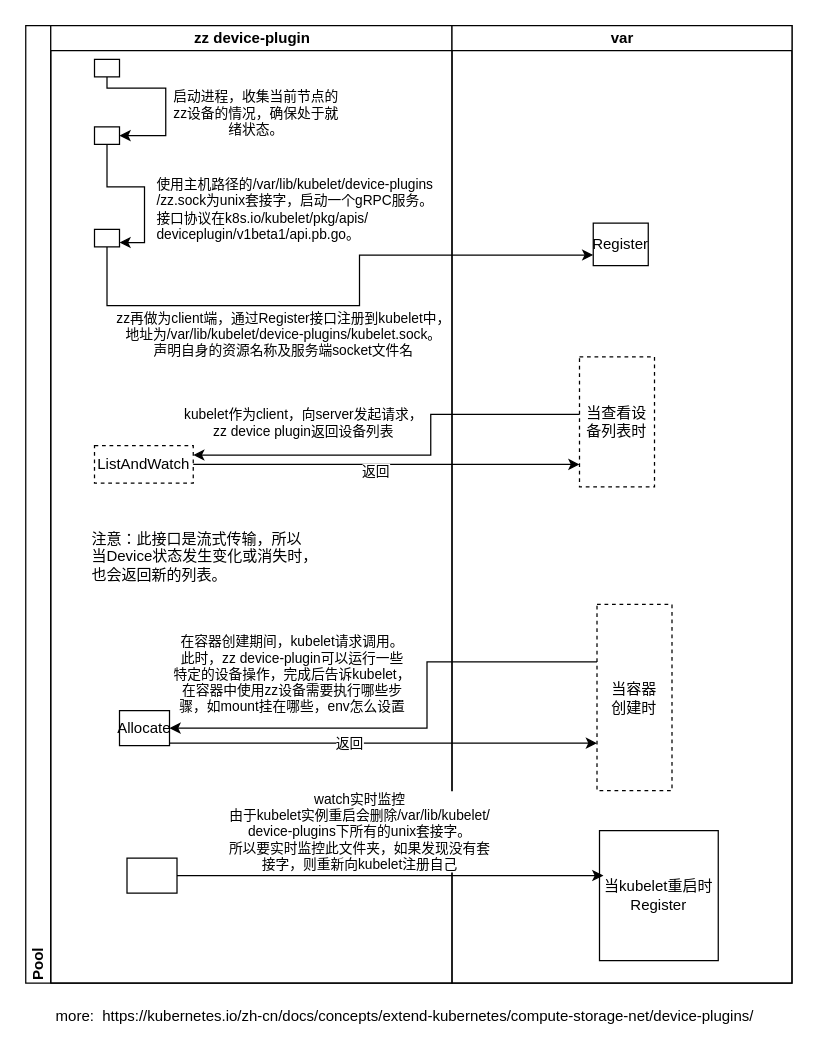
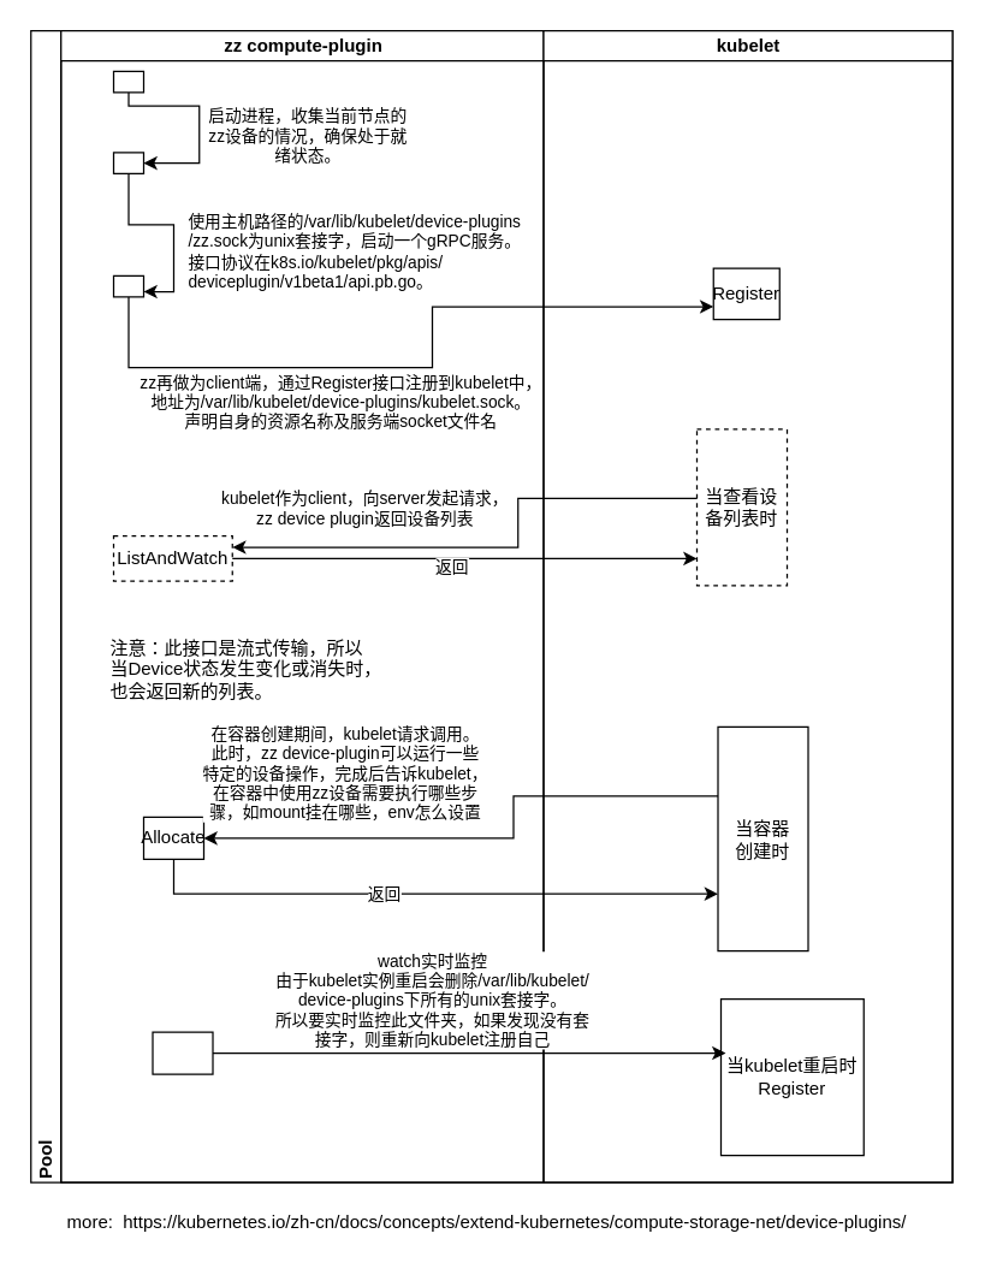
  <mxCell id="0" />
  <mxCell id="1" parent="0" />
  <mxCell id="2" value="Pool" style="swimlane;html=1;childLayout=stackLayout;resizeParent=1;resizeParentMax=0;startSize=20;horizontal=0;horizontalStack=1;align=left;" vertex="1" parent="1"><mxGeometry x="20" y="20" width="613" height="766" as="geometry" /></mxCell>
- <mxCell id="3" value="zz device-plugin" style="swimlane;html=1;startSize=20;" vertex="1" parent="2"><mxGeometry x="20" width="321" height="766" as="geometry" /></mxCell>
+ <mxCell id="3" value="zz compute-plugin" style="swimlane;html=1;startSize=20;" vertex="1" parent="2"><mxGeometry x="20" width="321" height="766" as="geometry" /></mxCell>
  <mxCell id="4" style="edgeStyle=orthogonalEdgeStyle;rounded=0;orthogonalLoop=1;jettySize=auto;html=1;entryX=1;entryY=0.5;entryDx=0;entryDy=0;" edge="1" parent="3" source="10" target="8"><mxGeometry relative="1" as="geometry"><Array as="points"><mxPoint x="45" y="50" /><mxPoint x="92" y="50" /><mxPoint x="92" y="88" /></Array></mxGeometry></mxCell>
  <mxCell id="5" value="启动进程，收集当前节点的&lt;br&gt;zz设备的情况，确保处于就&lt;br&gt;绪状态。" style="edgeLabel;html=1;align=center;verticalAlign=middle;resizable=0;points=[];" vertex="1" connectable="0" parent="4"><mxGeometry x="0.099" y="-1" relative="1" as="geometry"><mxPoint x="72" y="3" as="offset" /></mxGeometry></mxCell>
  <mxCell id="6" style="edgeStyle=orthogonalEdgeStyle;rounded=0;orthogonalLoop=1;jettySize=auto;html=1;entryX=1;entryY=0.75;entryDx=0;entryDy=0;" edge="1" parent="3" source="8" target="9"><mxGeometry relative="1" as="geometry"><Array as="points"><mxPoint x="45" y="129" /><mxPoint x="75" y="129" /><mxPoint x="75" y="174" /></Array></mxGeometry></mxCell>
  <mxCell id="7" value="&lt;span&gt;使用主机路径的&lt;/span&gt;&lt;span&gt;/var/lib/kubelet/device-plugins&lt;br&gt;/zz.sock为unix套接字，启动一个gRPC服务。&lt;/span&gt;&lt;span&gt;&lt;br&gt;接口协议在k8s.io/kubelet/pkg/apis/&lt;/span&gt;&lt;br&gt;&lt;span&gt;deviceplugin/v1beta1/api.pb.go。&lt;/span&gt;" style="edgeLabel;html=1;align=left;verticalAlign=middle;resizable=0;points=[];" vertex="1" connectable="0" parent="6"><mxGeometry x="0.339" y="2" relative="1" as="geometry"><mxPoint x="6" y="-5" as="offset" /></mxGeometry></mxCell>
  <mxCell id="8" value="" style="rounded=0;whiteSpace=wrap;html=1;" vertex="1" parent="3"><mxGeometry x="35" y="81" width="20" height="14" as="geometry" /></mxCell>
  <mxCell id="9" value="" style="rounded=0;whiteSpace=wrap;html=1;" vertex="1" parent="3"><mxGeometry x="35" y="163" width="20" height="14" as="geometry" /></mxCell>
  <mxCell id="10" value="" style="rounded=0;whiteSpace=wrap;html=1;" vertex="1" parent="3"><mxGeometry x="35" y="27" width="20" height="14" as="geometry" /></mxCell>
- <mxCell id="11" value="Allocate" style="rounded=0;whiteSpace=wrap;html=1;" vertex="1" parent="3"><mxGeometry x="55" y="548" width="40" height="28" as="geometry" /></mxCell>
+ <mxCell id="11" value="Allocate" style="rounded=0;whiteSpace=wrap;html=1;" vertex="1" parent="3"><mxGeometry x="55" y="523" width="40" height="28" as="geometry" /></mxCell>
  <mxCell id="12" value="ListAndWatch" style="rounded=0;whiteSpace=wrap;html=1;dashed=1;" vertex="1" parent="3"><mxGeometry x="35" y="336" width="79" height="30" as="geometry" /></mxCell>
  <mxCell id="13" value="" style="rounded=0;whiteSpace=wrap;html=1;" vertex="1" parent="3"><mxGeometry x="61" y="666" width="40" height="28" as="geometry" /></mxCell>
  <mxCell id="14" value="注意：此接口是流式传输，所以&lt;br&gt;当Device状态发生变化或消失时，&lt;br&gt;也会返回新的列表。" style="text;html=1;align=left;verticalAlign=middle;resizable=0;points=[];autosize=1;" vertex="1" parent="3"><mxGeometry x="31" y="402" width="191" height="46" as="geometry" /></mxCell>
- <mxCell id="15" value="var" style="swimlane;html=1;startSize=20;" vertex="1" parent="2"><mxGeometry x="341" width="272" height="766" as="geometry" /></mxCell>
+ <mxCell id="15" value="kubelet" style="swimlane;html=1;startSize=20;" vertex="1" parent="2"><mxGeometry x="341" width="272" height="766" as="geometry" /></mxCell>
  <mxCell id="16" value="Register" style="rounded=0;whiteSpace=wrap;html=1;" vertex="1" parent="15"><mxGeometry x="113" y="158" width="44" height="34" as="geometry" /></mxCell>
  <mxCell id="17" value="当查看设备列表时" style="rounded=0;whiteSpace=wrap;html=1;dashed=1;" vertex="1" parent="15"><mxGeometry x="102" y="265" width="60" height="104" as="geometry" /></mxCell>
  <mxCell id="18" value="当kubelet重启时&lt;br&gt;Register" style="rounded=0;whiteSpace=wrap;html=1;" vertex="1" parent="15"><mxGeometry x="118" y="644" width="95" height="104" as="geometry" /></mxCell>
- <mxCell id="19" value="当容器&lt;br&gt;创建时" style="rounded=0;whiteSpace=wrap;html=1;dashed=1;" vertex="1" parent="15"><mxGeometry x="116" y="463" width="60" height="149" as="geometry" /></mxCell>
+ <mxCell id="19" value="当容器&lt;br&gt;创建时" style="rounded=0;whiteSpace=wrap;html=1;" vertex="1" parent="15"><mxGeometry x="116" y="463" width="60" height="149" as="geometry" /></mxCell>
  <mxCell id="20" style="edgeStyle=orthogonalEdgeStyle;rounded=0;orthogonalLoop=1;jettySize=auto;html=1;entryX=0;entryY=0.75;entryDx=0;entryDy=0;" edge="1" parent="2" source="9" target="16"><mxGeometry relative="1" as="geometry"><Array as="points"><mxPoint x="65" y="224" /><mxPoint x="267" y="224" /></Array></mxGeometry></mxCell>
  <mxCell id="21" value="zz再做为client端，通过Register接口注册到kubelet中，&lt;br&gt;地址为/var/lib/kubelet/device-plugins/kubelet.sock。&lt;br&gt;声明自身的资源名称及服务端socket文件名" style="edgeLabel;html=1;align=center;verticalAlign=middle;resizable=0;points=[];" vertex="1" connectable="0" parent="20"><mxGeometry x="-0.324" y="-2" relative="1" as="geometry"><mxPoint x="26" y="20" as="offset" /></mxGeometry></mxCell>
  <mxCell id="22" style="edgeStyle=orthogonalEdgeStyle;rounded=0;orthogonalLoop=1;jettySize=auto;html=1;entryX=1;entryY=0.5;entryDx=0;entryDy=0;" edge="1" parent="2" source="19" target="11"><mxGeometry relative="1" as="geometry"><Array as="points"><mxPoint x="467" y="509" /><mxPoint x="321" y="509" /><mxPoint x="321" y="562" /></Array></mxGeometry></mxCell>
  <mxCell id="23" value="在容器创建期间，kubelet请求调用。&lt;br&gt;此时，zz device-plugin可以运行一些&lt;br&gt;特定的设备操作，完成后告诉kubelet，&lt;br&gt;在容器中使用zz设备需要执行哪些步&lt;br&gt;骤，如mount挂在哪些，env怎么设置" style="edgeLabel;html=1;align=center;verticalAlign=middle;resizable=0;points=[];" vertex="1" connectable="0" parent="22"><mxGeometry x="0.659" y="-1" relative="1" as="geometry"><mxPoint x="30" y="-43" as="offset" /></mxGeometry></mxCell>
  <mxCell id="24" style="edgeStyle=orthogonalEdgeStyle;rounded=0;orthogonalLoop=1;jettySize=auto;html=1;" edge="1" parent="2" source="11" target="19"><mxGeometry relative="1" as="geometry"><mxPoint x="434" y="573" as="targetPoint" /><Array as="points"><mxPoint x="205" y="574" /><mxPoint x="205" y="574" /></Array></mxGeometry></mxCell>
  <mxCell id="25" value="返回" style="edgeLabel;html=1;align=center;verticalAlign=middle;resizable=0;points=[];" vertex="1" connectable="0" parent="24"><mxGeometry x="-0.161" y="1" relative="1" as="geometry"><mxPoint as="offset" /></mxGeometry></mxCell>
  <mxCell id="26" style="edgeStyle=orthogonalEdgeStyle;rounded=0;orthogonalLoop=1;jettySize=auto;html=1;entryX=1;entryY=0.25;entryDx=0;entryDy=0;" edge="1" parent="2" source="17" target="12"><mxGeometry relative="1" as="geometry"><Array as="points"><mxPoint x="324" y="311" /><mxPoint x="324" y="344" /></Array></mxGeometry></mxCell>
  <mxCell id="27" value="kubelet作为client，向server发起请求，&lt;br&gt;zz device plugin返回设备列表" style="edgeLabel;html=1;align=center;verticalAlign=middle;resizable=0;points=[];" vertex="1" connectable="0" parent="26"><mxGeometry x="0.555" y="-2" relative="1" as="geometry"><mxPoint x="11.5" y="-24.5" as="offset" /></mxGeometry></mxCell>
  <mxCell id="28" style="edgeStyle=orthogonalEdgeStyle;rounded=0;orthogonalLoop=1;jettySize=auto;html=1;" edge="1" parent="2" source="12" target="17"><mxGeometry relative="1" as="geometry"><mxPoint x="390" y="361" as="targetPoint" /><Array as="points"><mxPoint x="366" y="351" /><mxPoint x="366" y="351" /></Array></mxGeometry></mxCell>
  <mxCell id="29" value="返回" style="edgeLabel;html=1;align=center;verticalAlign=middle;resizable=0;points=[];" vertex="1" connectable="0" parent="28"><mxGeometry x="0.502" y="-96" relative="1" as="geometry"><mxPoint x="-87" y="-91" as="offset" /></mxGeometry></mxCell>
  <mxCell id="30" style="edgeStyle=orthogonalEdgeStyle;rounded=0;orthogonalLoop=1;jettySize=auto;html=1;entryX=0.033;entryY=0.346;entryDx=0;entryDy=0;entryPerimeter=0;" edge="1" parent="2" source="13" target="18"><mxGeometry relative="1" as="geometry" /></mxCell>
  <mxCell id="31" value="watch实时监控&lt;br&gt;由于kubelet实例重启会删除/var/lib/kubelet/&lt;br&gt;device-plugins下所有的unix套接字。&lt;br&gt;所以要实时监控此文件夹，如果发现没有套&lt;br&gt;接字，则重新向kubelet注册自己" style="edgeLabel;html=1;align=center;verticalAlign=middle;resizable=0;points=[];" vertex="1" connectable="0" parent="30"><mxGeometry x="-0.565" y="3" relative="1" as="geometry"><mxPoint x="71" y="-32.98" as="offset" /></mxGeometry></mxCell>
  <mxCell id="32" value="more:&amp;nbsp;&amp;nbsp;https://kubernetes.io/zh-cn/docs/concepts/extend-kubernetes/compute-storage-net/device-plugins/" style="text;html=1;align=center;verticalAlign=middle;resizable=0;points=[];autosize=1;" vertex="1" parent="1"><mxGeometry x="39" y="804" width="568" height="18" as="geometry" /></mxCell>
